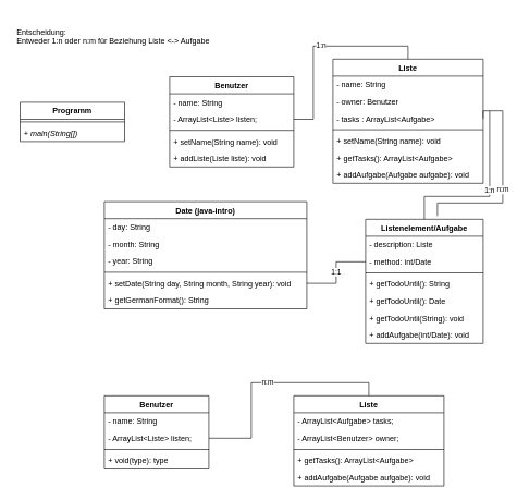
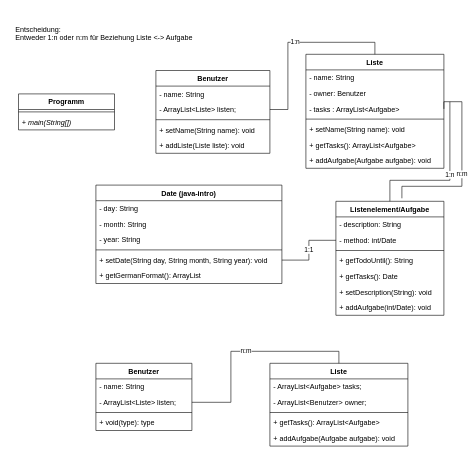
  <mxCell id="0" />
  <mxCell id="1" parent="0" />
  <mxCell id="2" value="Programm" style="swimlane;fontStyle=1;align=center;verticalAlign=top;childLayout=stackLayout;horizontal=1;startSize=26;horizontalStack=0;resizeParent=1;resizeParentMax=0;resizeLast=0;collapsible=1;marginBottom=0;" vertex="1" parent="1"><mxGeometry x="30" y="156" width="160" height="60" as="geometry" /></mxCell>
  <mxCell id="3" value="" style="line;strokeWidth=1;fillColor=none;align=left;verticalAlign=middle;spacingTop=-1;spacingLeft=3;spacingRight=3;rotatable=0;labelPosition=right;points=[];portConstraint=eastwest;" vertex="1" parent="2"><mxGeometry y="26" width="160" height="8" as="geometry" /></mxCell>
  <mxCell id="4" value="+ main(String[])" style="text;strokeColor=none;fillColor=none;align=left;verticalAlign=top;spacingLeft=4;spacingRight=4;overflow=hidden;rotatable=0;points=[[0,0.5],[1,0.5]];portConstraint=eastwest;fontStyle=2" vertex="1" parent="2"><mxGeometry y="34" width="160" height="26" as="geometry" /></mxCell>
  <mxCell id="5" value="Liste" style="swimlane;fontStyle=1;align=center;verticalAlign=top;childLayout=stackLayout;horizontal=1;startSize=26;horizontalStack=0;resizeParent=1;resizeParentMax=0;resizeLast=0;collapsible=1;marginBottom=0;" vertex="1" parent="1"><mxGeometry x="509" y="90" width="230" height="190" as="geometry" /></mxCell>
  <mxCell id="6" value="- name: String" style="text;strokeColor=none;fillColor=none;align=left;verticalAlign=top;spacingLeft=4;spacingRight=4;overflow=hidden;rotatable=0;points=[[0,0.5],[1,0.5]];portConstraint=eastwest;fontStyle=0" vertex="1" parent="5"><mxGeometry y="26" width="230" height="26" as="geometry" /></mxCell>
  <mxCell id="7" value="- owner: Benutzer" style="text;strokeColor=none;fillColor=none;align=left;verticalAlign=top;spacingLeft=4;spacingRight=4;overflow=hidden;rotatable=0;points=[[0,0.5],[1,0.5]];portConstraint=eastwest;fontStyle=0" vertex="1" parent="5"><mxGeometry y="52" width="230" height="26" as="geometry" /></mxCell>
  <mxCell id="8" value="- tasks : ArrayList&lt;Aufgabe&gt;" style="text;strokeColor=none;fillColor=none;align=left;verticalAlign=top;spacingLeft=4;spacingRight=4;overflow=hidden;rotatable=0;points=[[0,0.5],[1,0.5]];portConstraint=eastwest;fontStyle=0" vertex="1" parent="5"><mxGeometry y="78" width="230" height="26" as="geometry" /></mxCell>
  <mxCell id="9" value="" style="line;strokeWidth=1;fillColor=none;align=left;verticalAlign=middle;spacingTop=-1;spacingLeft=3;spacingRight=3;rotatable=0;labelPosition=right;points=[];portConstraint=eastwest;" vertex="1" parent="5"><mxGeometry y="104" width="230" height="8" as="geometry" /></mxCell>
  <mxCell id="10" value="+ setName(String name): void" style="text;strokeColor=none;fillColor=none;align=left;verticalAlign=top;spacingLeft=4;spacingRight=4;overflow=hidden;rotatable=0;points=[[0,0.5],[1,0.5]];portConstraint=eastwest;fontStyle=0" vertex="1" parent="5"><mxGeometry y="112" width="230" height="26" as="geometry" /></mxCell>
  <mxCell id="11" value="+ getTasks(): ArrayList&lt;Aufgabe&gt;" style="text;strokeColor=none;fillColor=none;align=left;verticalAlign=top;spacingLeft=4;spacingRight=4;overflow=hidden;rotatable=0;points=[[0,0.5],[1,0.5]];portConstraint=eastwest;fontStyle=0" vertex="1" parent="5"><mxGeometry y="138" width="230" height="26" as="geometry" /></mxCell>
  <mxCell id="12" value="+ addAufgabe(Aufgabe aufgabe): void" style="text;strokeColor=none;fillColor=none;align=left;verticalAlign=top;spacingLeft=4;spacingRight=4;overflow=hidden;rotatable=0;points=[[0,0.5],[1,0.5]];portConstraint=eastwest;fontStyle=0" vertex="1" parent="5"><mxGeometry y="164" width="230" height="26" as="geometry" /></mxCell>
  <mxCell id="13" value="Listenelement/Aufgabe" style="swimlane;fontStyle=1;align=center;verticalAlign=top;childLayout=stackLayout;horizontal=1;startSize=26;horizontalStack=0;resizeParent=1;resizeParentMax=0;resizeLast=0;collapsible=1;marginBottom=0;" vertex="1" parent="1"><mxGeometry x="559" y="335" width="180" height="190" as="geometry" /></mxCell>
- <mxCell id="14" value="- description: Liste" style="text;strokeColor=none;fillColor=none;align=left;verticalAlign=top;spacingLeft=4;spacingRight=4;overflow=hidden;rotatable=0;points=[[0,0.5],[1,0.5]];portConstraint=eastwest;" vertex="1" parent="13"><mxGeometry y="26" width="180" height="26" as="geometry" /></mxCell>
+ <mxCell id="14" value="- description: String" style="text;strokeColor=none;fillColor=none;align=left;verticalAlign=top;spacingLeft=4;spacingRight=4;overflow=hidden;rotatable=0;points=[[0,0.5],[1,0.5]];portConstraint=eastwest;" vertex="1" parent="13"><mxGeometry y="26" width="180" height="26" as="geometry" /></mxCell>
  <mxCell id="15" value="- method: int/Date" style="text;strokeColor=none;fillColor=none;align=left;verticalAlign=top;spacingLeft=4;spacingRight=4;overflow=hidden;rotatable=0;points=[[0,0.5],[1,0.5]];portConstraint=eastwest;" vertex="1" parent="13"><mxGeometry y="52" width="180" height="26" as="geometry" /></mxCell>
  <mxCell id="16" value="" style="line;strokeWidth=1;fillColor=none;align=left;verticalAlign=middle;spacingTop=-1;spacingLeft=3;spacingRight=3;rotatable=0;labelPosition=right;points=[];portConstraint=eastwest;" vertex="1" parent="13"><mxGeometry y="78" width="180" height="8" as="geometry" /></mxCell>
  <mxCell id="17" value="+ getTodoUntil(): String" style="text;strokeColor=none;fillColor=none;align=left;verticalAlign=top;spacingLeft=4;spacingRight=4;overflow=hidden;rotatable=0;points=[[0,0.5],[1,0.5]];portConstraint=eastwest;" vertex="1" parent="13"><mxGeometry y="86" width="180" height="26" as="geometry" /></mxCell>
- <mxCell id="18" value="+ getTodoUntil(): Date" style="text;strokeColor=none;fillColor=none;align=left;verticalAlign=top;spacingLeft=4;spacingRight=4;overflow=hidden;rotatable=0;points=[[0,0.5],[1,0.5]];portConstraint=eastwest;" vertex="1" parent="13"><mxGeometry y="112" width="180" height="26" as="geometry" /></mxCell>
- <mxCell id="19" value="+ getTodoUntil(String): void" style="text;strokeColor=none;fillColor=none;align=left;verticalAlign=top;spacingLeft=4;spacingRight=4;overflow=hidden;rotatable=0;points=[[0,0.5],[1,0.5]];portConstraint=eastwest;" vertex="1" parent="13"><mxGeometry y="138" width="180" height="26" as="geometry" /></mxCell>
+ <mxCell id="18" value="+ getTasks(): Date" style="text;strokeColor=none;fillColor=none;align=left;verticalAlign=top;spacingLeft=4;spacingRight=4;overflow=hidden;rotatable=0;points=[[0,0.5],[1,0.5]];portConstraint=eastwest;" vertex="1" parent="13"><mxGeometry y="112" width="180" height="26" as="geometry" /></mxCell>
+ <mxCell id="19" value="+ setDescription(String): void" style="text;strokeColor=none;fillColor=none;align=left;verticalAlign=top;spacingLeft=4;spacingRight=4;overflow=hidden;rotatable=0;points=[[0,0.5],[1,0.5]];portConstraint=eastwest;" vertex="1" parent="13"><mxGeometry y="138" width="180" height="26" as="geometry" /></mxCell>
  <mxCell id="20" value="+ addAufgabe(int/Date): void" style="text;strokeColor=none;fillColor=none;align=left;verticalAlign=top;spacingLeft=4;spacingRight=4;overflow=hidden;rotatable=0;points=[[0,0.5],[1,0.5]];portConstraint=eastwest;" vertex="1" parent="13"><mxGeometry y="164" width="180" height="26" as="geometry" /></mxCell>
  <mxCell id="21" value="Date (java-intro)" style="swimlane;fontStyle=1;align=center;verticalAlign=top;childLayout=stackLayout;horizontal=1;startSize=26;horizontalStack=0;resizeParent=1;resizeParentMax=0;resizeLast=0;collapsible=1;marginBottom=0;" vertex="1" parent="1"><mxGeometry x="159" y="308" width="310" height="164" as="geometry" /></mxCell>
  <mxCell id="22" value="- day: String" style="text;strokeColor=none;fillColor=none;align=left;verticalAlign=top;spacingLeft=4;spacingRight=4;overflow=hidden;rotatable=0;points=[[0,0.5],[1,0.5]];portConstraint=eastwest;fontStyle=0" vertex="1" parent="21"><mxGeometry y="26" width="310" height="26" as="geometry" /></mxCell>
  <mxCell id="23" value="- month: String" style="text;strokeColor=none;fillColor=none;align=left;verticalAlign=top;spacingLeft=4;spacingRight=4;overflow=hidden;rotatable=0;points=[[0,0.5],[1,0.5]];portConstraint=eastwest;fontStyle=0" vertex="1" parent="21"><mxGeometry y="52" width="310" height="26" as="geometry" /></mxCell>
  <mxCell id="24" value="- year: String" style="text;strokeColor=none;fillColor=none;align=left;verticalAlign=top;spacingLeft=4;spacingRight=4;overflow=hidden;rotatable=0;points=[[0,0.5],[1,0.5]];portConstraint=eastwest;fontStyle=0" vertex="1" parent="21"><mxGeometry y="78" width="310" height="26" as="geometry" /></mxCell>
  <mxCell id="25" value="" style="line;strokeWidth=1;fillColor=none;align=left;verticalAlign=middle;spacingTop=-1;spacingLeft=3;spacingRight=3;rotatable=0;labelPosition=right;points=[];portConstraint=eastwest;" vertex="1" parent="21"><mxGeometry y="104" width="310" height="8" as="geometry" /></mxCell>
  <mxCell id="26" value="+ setDate(String day, String month, String year): void" style="text;strokeColor=none;fillColor=none;align=left;verticalAlign=top;spacingLeft=4;spacingRight=4;overflow=hidden;rotatable=0;points=[[0,0.5],[1,0.5]];portConstraint=eastwest;fontStyle=0" vertex="1" parent="21"><mxGeometry y="112" width="310" height="26" as="geometry" /></mxCell>
- <mxCell id="27" value="+ getGermanFormat(): String" style="text;strokeColor=none;fillColor=none;align=left;verticalAlign=top;spacingLeft=4;spacingRight=4;overflow=hidden;rotatable=0;points=[[0,0.5],[1,0.5]];portConstraint=eastwest;fontStyle=0" vertex="1" parent="21"><mxGeometry y="138" width="310" height="26" as="geometry" /></mxCell>
+ <mxCell id="27" value="+ getGermanFormat(): ArrayList" style="text;strokeColor=none;fillColor=none;align=left;verticalAlign=top;spacingLeft=4;spacingRight=4;overflow=hidden;rotatable=0;points=[[0,0.5],[1,0.5]];portConstraint=eastwest;fontStyle=0" vertex="1" parent="21"><mxGeometry y="138" width="310" height="26" as="geometry" /></mxCell>
  <mxCell id="28" value="1:1" style="edgeStyle=orthogonalEdgeStyle;rounded=0;orthogonalLoop=1;jettySize=auto;html=1;exitX=1;exitY=0.5;exitDx=0;exitDy=0;entryX=0;entryY=0.5;entryDx=0;entryDy=0;endArrow=none;endFill=0;" edge="1" parent="1" source="26" target="15"><mxGeometry relative="1" as="geometry" /></mxCell>
  <mxCell id="29" value="1:n" style="edgeStyle=orthogonalEdgeStyle;rounded=0;orthogonalLoop=1;jettySize=auto;html=1;exitX=1;exitY=0.5;exitDx=0;exitDy=0;entryX=0.5;entryY=0;entryDx=0;entryDy=0;endArrow=none;endFill=0;" edge="1" parent="1" source="8" target="13"><mxGeometry relative="1" as="geometry"><Array as="points"><mxPoint x="739" y="169" /><mxPoint x="749" y="169" /><mxPoint x="749" y="300" /><mxPoint x="649" y="300" /></Array></mxGeometry></mxCell>
  <mxCell id="30" value="Benutzer" style="swimlane;fontStyle=1;align=center;verticalAlign=top;childLayout=stackLayout;horizontal=1;startSize=26;horizontalStack=0;resizeParent=1;resizeParentMax=0;resizeLast=0;collapsible=1;marginBottom=0;" vertex="1" parent="1"><mxGeometry x="259" y="117" width="190" height="138" as="geometry" /></mxCell>
  <mxCell id="31" value="- name: String" style="text;strokeColor=none;fillColor=none;align=left;verticalAlign=top;spacingLeft=4;spacingRight=4;overflow=hidden;rotatable=0;points=[[0,0.5],[1,0.5]];portConstraint=eastwest;" vertex="1" parent="30"><mxGeometry y="26" width="190" height="26" as="geometry" /></mxCell>
  <mxCell id="32" value="- ArrayList&lt;Liste&gt; listen;" style="text;strokeColor=none;fillColor=none;align=left;verticalAlign=top;spacingLeft=4;spacingRight=4;overflow=hidden;rotatable=0;points=[[0,0.5],[1,0.5]];portConstraint=eastwest;" vertex="1" parent="30"><mxGeometry y="52" width="190" height="26" as="geometry" /></mxCell>
  <mxCell id="33" value="" style="line;strokeWidth=1;fillColor=none;align=left;verticalAlign=middle;spacingTop=-1;spacingLeft=3;spacingRight=3;rotatable=0;labelPosition=right;points=[];portConstraint=eastwest;" vertex="1" parent="30"><mxGeometry y="78" width="190" height="8" as="geometry" /></mxCell>
  <mxCell id="34" value="+ setName(String name): void" style="text;strokeColor=none;fillColor=none;align=left;verticalAlign=top;spacingLeft=4;spacingRight=4;overflow=hidden;rotatable=0;points=[[0,0.5],[1,0.5]];portConstraint=eastwest;" vertex="1" parent="30"><mxGeometry y="86" width="190" height="26" as="geometry" /></mxCell>
  <mxCell id="35" value="+ addListe(Liste liste): void" style="text;strokeColor=none;fillColor=none;align=left;verticalAlign=top;spacingLeft=4;spacingRight=4;overflow=hidden;rotatable=0;points=[[0,0.5],[1,0.5]];portConstraint=eastwest;" vertex="1" parent="30"><mxGeometry y="112" width="190" height="26" as="geometry" /></mxCell>
  <mxCell id="36" value="1:n" style="edgeStyle=orthogonalEdgeStyle;rounded=0;orthogonalLoop=1;jettySize=auto;html=1;exitX=1;exitY=0.5;exitDx=0;exitDy=0;entryX=0.5;entryY=0;entryDx=0;entryDy=0;endArrow=none;endFill=0;" edge="1" parent="1" source="32" target="5"><mxGeometry relative="1" as="geometry" /></mxCell>
  <mxCell id="37" value="Liste" style="swimlane;fontStyle=1;align=center;verticalAlign=top;childLayout=stackLayout;horizontal=1;startSize=26;horizontalStack=0;resizeParent=1;resizeParentMax=0;resizeLast=0;collapsible=1;marginBottom=0;" vertex="1" parent="1"><mxGeometry x="449" y="605" width="230" height="138" as="geometry" /></mxCell>
  <mxCell id="38" value="- ArrayList&lt;Aufgabe&gt; tasks;" style="text;strokeColor=none;fillColor=none;align=left;verticalAlign=top;spacingLeft=4;spacingRight=4;overflow=hidden;rotatable=0;points=[[0,0.5],[1,0.5]];portConstraint=eastwest;fontStyle=0" vertex="1" parent="37"><mxGeometry y="26" width="230" height="26" as="geometry" /></mxCell>
  <mxCell id="39" value="- ArrayList&lt;Benutzer&gt; owner;" style="text;strokeColor=none;fillColor=none;align=left;verticalAlign=top;spacingLeft=4;spacingRight=4;overflow=hidden;rotatable=0;points=[[0,0.5],[1,0.5]];portConstraint=eastwest;fontStyle=0" vertex="1" parent="37"><mxGeometry y="52" width="230" height="26" as="geometry" /></mxCell>
  <mxCell id="40" value="" style="line;strokeWidth=1;fillColor=none;align=left;verticalAlign=middle;spacingTop=-1;spacingLeft=3;spacingRight=3;rotatable=0;labelPosition=right;points=[];portConstraint=eastwest;" vertex="1" parent="37"><mxGeometry y="78" width="230" height="8" as="geometry" /></mxCell>
  <mxCell id="41" value="+ getTasks(): ArrayList&lt;Aufgabe&gt;" style="text;strokeColor=none;fillColor=none;align=left;verticalAlign=top;spacingLeft=4;spacingRight=4;overflow=hidden;rotatable=0;points=[[0,0.5],[1,0.5]];portConstraint=eastwest;fontStyle=0" vertex="1" parent="37"><mxGeometry y="86" width="230" height="26" as="geometry" /></mxCell>
  <mxCell id="42" value="+ addAufgabe(Aufgabe aufgabe): void" style="text;strokeColor=none;fillColor=none;align=left;verticalAlign=top;spacingLeft=4;spacingRight=4;overflow=hidden;rotatable=0;points=[[0,0.5],[1,0.5]];portConstraint=eastwest;fontStyle=0" vertex="1" parent="37"><mxGeometry y="112" width="230" height="26" as="geometry" /></mxCell>
  <mxCell id="43" value="Benutzer" style="swimlane;fontStyle=1;align=center;verticalAlign=top;childLayout=stackLayout;horizontal=1;startSize=26;horizontalStack=0;resizeParent=1;resizeParentMax=0;resizeLast=0;collapsible=1;marginBottom=0;" vertex="1" parent="1"><mxGeometry x="159" y="605" width="160" height="112" as="geometry" /></mxCell>
  <mxCell id="44" value="- name: String" style="text;strokeColor=none;fillColor=none;align=left;verticalAlign=top;spacingLeft=4;spacingRight=4;overflow=hidden;rotatable=0;points=[[0,0.5],[1,0.5]];portConstraint=eastwest;" vertex="1" parent="43"><mxGeometry y="26" width="160" height="26" as="geometry" /></mxCell>
  <mxCell id="45" value="- ArrayList&lt;Liste&gt; listen;" style="text;strokeColor=none;fillColor=none;align=left;verticalAlign=top;spacingLeft=4;spacingRight=4;overflow=hidden;rotatable=0;points=[[0,0.5],[1,0.5]];portConstraint=eastwest;" vertex="1" parent="43"><mxGeometry y="52" width="160" height="26" as="geometry" /></mxCell>
  <mxCell id="46" value="" style="line;strokeWidth=1;fillColor=none;align=left;verticalAlign=middle;spacingTop=-1;spacingLeft=3;spacingRight=3;rotatable=0;labelPosition=right;points=[];portConstraint=eastwest;" vertex="1" parent="43"><mxGeometry y="78" width="160" height="8" as="geometry" /></mxCell>
  <mxCell id="47" value="+ void(type): type" style="text;strokeColor=none;fillColor=none;align=left;verticalAlign=top;spacingLeft=4;spacingRight=4;overflow=hidden;rotatable=0;points=[[0,0.5],[1,0.5]];portConstraint=eastwest;" vertex="1" parent="43"><mxGeometry y="86" width="160" height="26" as="geometry" /></mxCell>
  <mxCell id="48" value="n:m" style="edgeStyle=orthogonalEdgeStyle;rounded=0;orthogonalLoop=1;jettySize=auto;html=1;exitX=1;exitY=0.5;exitDx=0;exitDy=0;entryX=0.5;entryY=0;entryDx=0;entryDy=0;endArrow=none;endFill=0;" edge="1" parent="1" source="45" target="37"><mxGeometry relative="1" as="geometry" /></mxCell>
  <mxCell id="49" value="n:m" style="edgeStyle=orthogonalEdgeStyle;rounded=0;orthogonalLoop=1;jettySize=auto;html=1;exitX=1;exitY=0.5;exitDx=0;exitDy=0;endArrow=none;endFill=0;" edge="1" parent="1"><mxGeometry relative="1" as="geometry"><mxPoint x="749" y="169" as="sourcePoint" /><mxPoint x="669" y="330" as="targetPoint" /><Array as="points"><mxPoint x="769" y="169" /><mxPoint x="769" y="310" /><mxPoint x="669" y="310" /></Array></mxGeometry></mxCell>
  <mxCell id="50" value="Entscheidung:&#10;Entweder 1:n oder n:m für Beziehung Liste &lt;-&gt; Aufgabe" style="text;align=left;fontStyle=0;verticalAlign=middle;spacingLeft=3;spacingRight=3;strokeColor=none;rotatable=0;points=[[0,0.5],[1,0.5]];portConstraint=eastwest;" vertex="1" parent="1"><mxGeometry x="20" y="20" width="330" height="70" as="geometry" /></mxCell>
